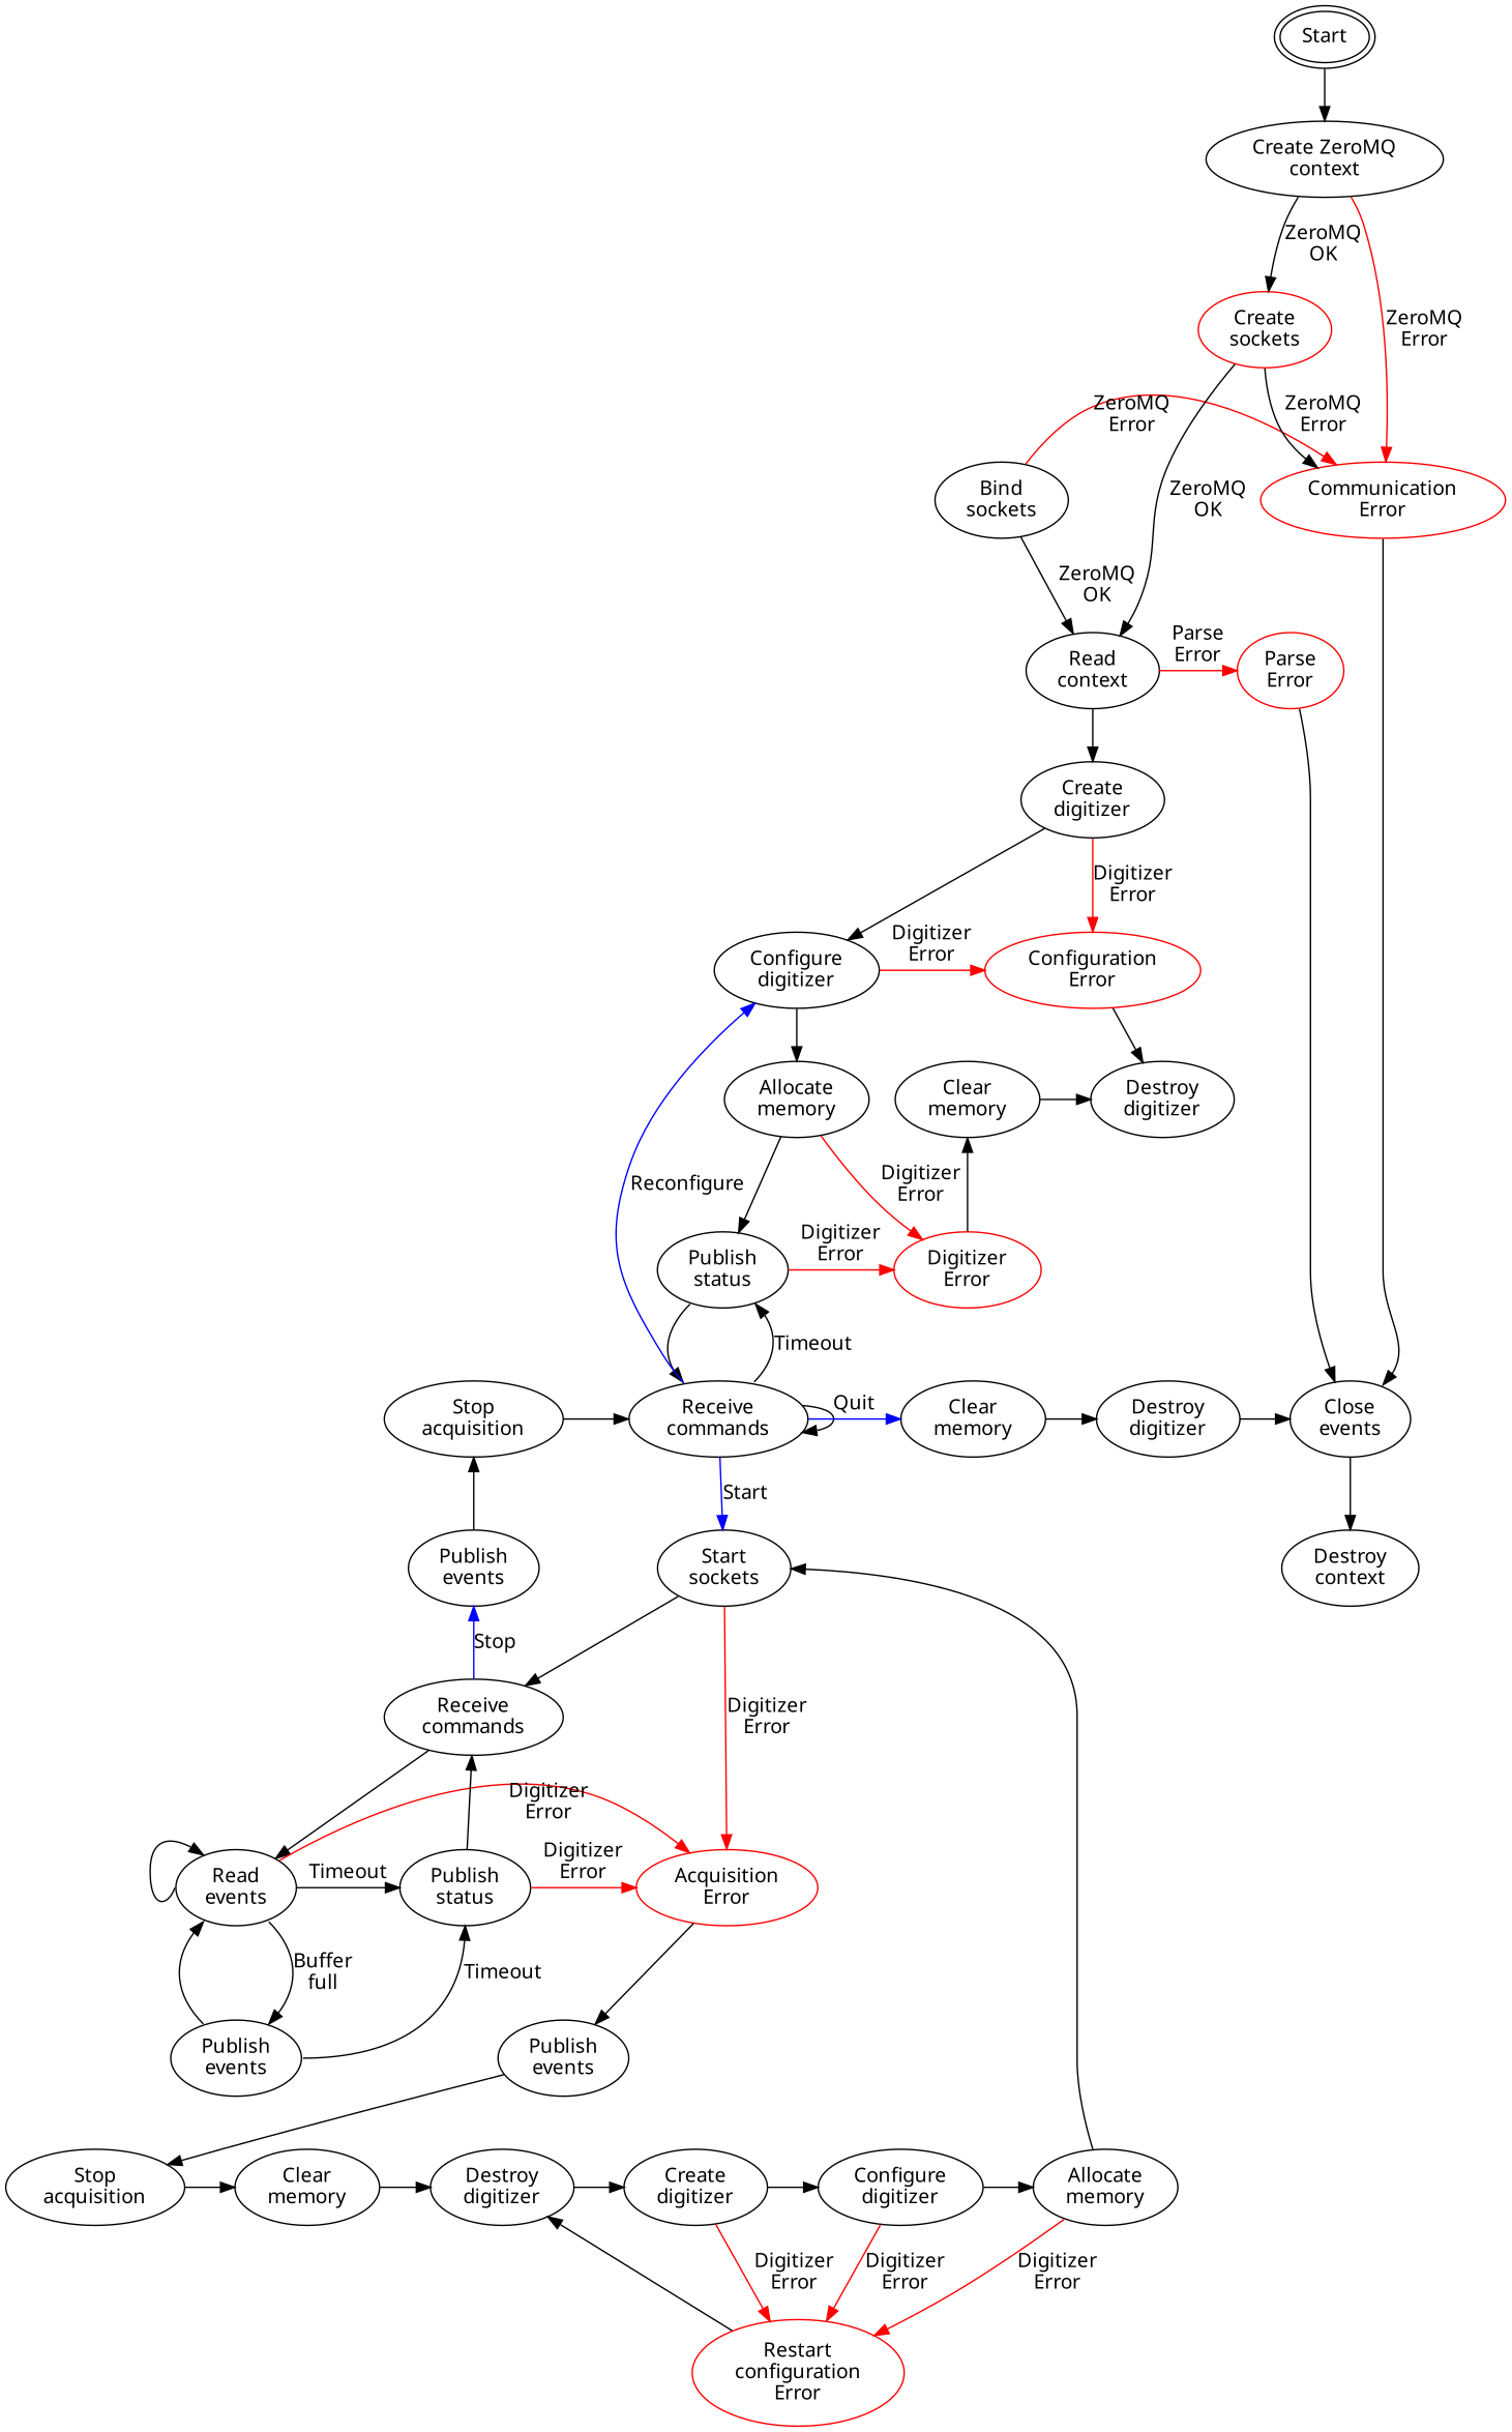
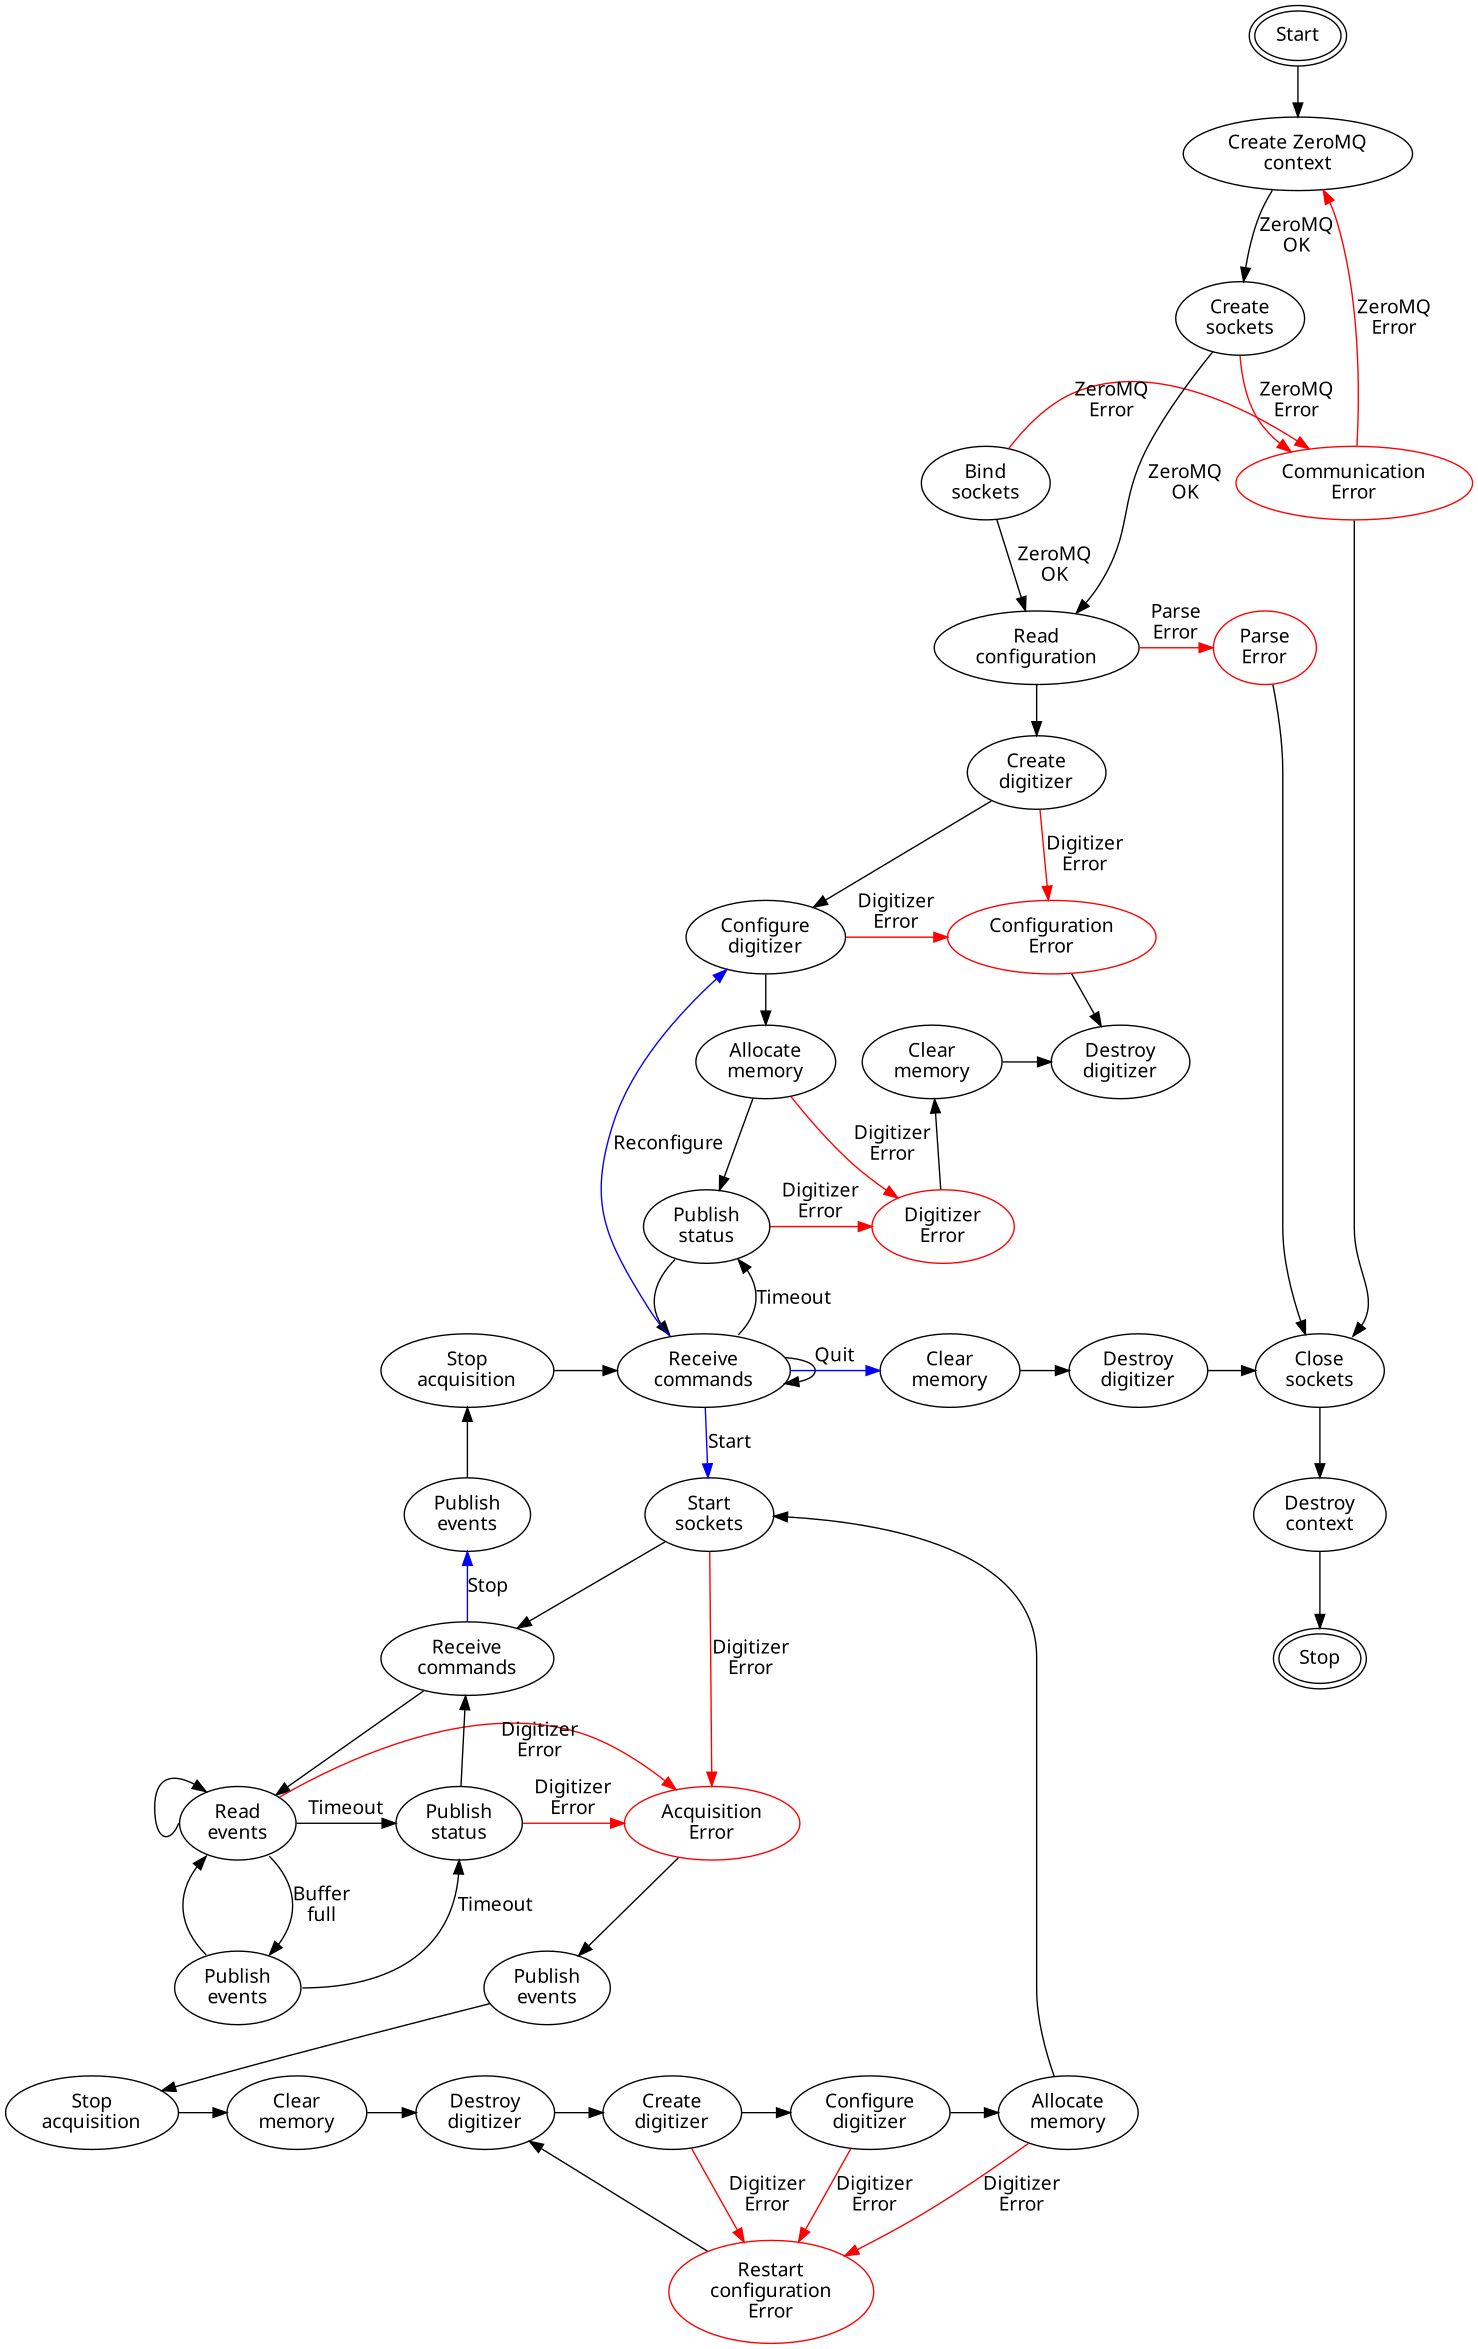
  digraph {
    node [fontname="Linux Biolinum"]
    edge [fontname="Linux Biolinum"]
    n1 [label=Start peripheries=2]
    n2 [label="Bind\nsockets"]
    n3 [color=red label="Communication\nError"]
-   n4 [label="Read\ncontext"]
+   n4 [label="Read\nconfiguration"]
    n5 [color=red label="Parse\nError"]
    n6 [label="Configure\ndigitizer"]
    n7 [color=red label="Configuration\nError"]
    n8 [label="Allocate\nmemory"]
    n9 [label="Clear\nmemory"]
    n10 [label="Destroy\ndigitizer"]
    n11 [label="Publish\nstatus"]
    n12 [color=red label="Digitizer\nError"]
    n13 [label="Start\nsockets"]
    n14 [label="Publish\nevents"]
    n15 [label="Receive\ncommands"]
    n16 [label="Stop\nacquisition"]
    n17 [label="Clear\nmemory"]
    n18 [label="Destroy\ndigitizer"]
-   n19 [label="Close\nevents"]
+   n19 [label="Close\nsockets"]
    n20 [label="Receive\ncommands"]
    n21 [label="Read\nevents"]
    n22 [label="Publish\nstatus"]
    n23 [color=red label="Acquisition\nError"]
    n24 [label="Stop\nacquisition"]
    n25 [label="Clear\nmemory"]
    n26 [label="Destroy\ndigitizer"]
    n27 [label="Create\ndigitizer"]
    n28 [label="Configure\ndigitizer"]
    n29 [label="Allocate\nmemory"]
    n30 [label="Create ZeroMQ\ncontext"]
    n31 [label="Create\ndigitizer"]
    n32 [label="Destroy\ncontext"]
    n33 [label="Publish\nevents"]
    n34 [label="Publish\nevents"]
    n35 [color=red label="Restart\nconfiguration\nError"]
-   n36 [label="Create\nsockets" color=red]
+   n36 [label="Create\nsockets"]
+   n37 [label=Stop peripheries=2]
    subgraph sub_1 {
      rank=source
      n1
    }
    subgraph sub_2 {
      rank=same
      n2
      n3
    }
    subgraph sub_3 {
      rank=same
      n4
      n5
    }
    subgraph sub_4 {
      rank=same
      n6
      n7
    }
    subgraph sub_5 {
      rank=same
      n8
      n9
      n10
    }
    subgraph sub_6 {
      rank=same
      n11
      n12
    }
    subgraph sub_7 {
      rank=same
      n13
      n14
    }
    subgraph sub_8 {
      rank=same
      n15
      n16
      n17
      n18
      n19
    }
    subgraph sub_9 {
      rank=same
      n20
    }
    subgraph sub_10 {
      rank=same
      n21
      n22
      n23
    }
    subgraph sub_11 {
      rank=same
      n24
      n25
      n26
      n27
      n28
      n29
    }
    n1 -> n30
    n2 -> n3 [color=red label="ZeroMQ\nError"]
    n2 -> n4 [label="ZeroMQ\nOK"]
    n3 -> n19 [headport=ne]
    n4 -> n5 [color=red label="Parse\nError"]
    n4 -> n31
    n5 -> n19
    n6 -> n7 [color=red label="Digitizer\nError"]
    n6 -> n8
    n7 -> n10
    n8 -> n11
    n8 -> n12 [color=red label="Digitizer\nError"]
    n9 -> n10
    n11 -> n12 [color=red label="Digitizer\nError"]
    n11 -> n15 [headport=nw tailport=sw]
    n12 -> n9
    n13 -> n20
    n13 -> n23 [color=red label="Digitizer\nError"]
    n14 -> n16 [weight=8]
    n15 -> n6 [color=blue label=Reconfigure]
    n15 -> n11 [headport=se label=Timeout tailport=ne]
    n15 -> n13 [color=blue label=Start]
    n15 -> n15
    n15 -> n17 [color=blue label=Quit]
    n16 -> n15
    n17 -> n18
    n18 -> n19
    n19 -> n32
    n20 -> n14 [color=blue label=Stop weight=8]
    n20 -> n21
    n21 -> n21 [headport=nw tailport=w]
    n21 -> n22 [label=Timeout]
    n21 -> n23 [color=red label="Digitizer\nError"]
    n21 -> n33 [headport=ne label="Buffer\nfull" tailport=se]
    n22 -> n20
    n22 -> n23 [color=red label="Digitizer\nError"]
    n23 -> n34
    n24 -> n25
    n25 -> n26
    n26 -> n27
    n27 -> n28
    n27 -> n35 [color=red label="Digitizer\nError"]
    n28 -> n29
    n28 -> n35 [color=red label="Digitizer\nError"]
    n29 -> n13
    n29 -> n35 [color=red label="Digitizer\nError"]
-   n30 -> n3 [color=red label="ZeroMQ\nError"]
+   n3 -> n30 [color=red label="ZeroMQ\nError"]
    n30 -> n36 [label="ZeroMQ\nOK"]
    n31 -> n6
    n31 -> n7 [color=red label="Digitizer\nError"]
+   n32 -> n37
    n33 -> n21 [headport=sw tailport=nw]
    n33 -> n22 [headport=s label=Timeout tailport=e]
    n34 -> n24
    n35 -> n26
-   n36 -> n3 [color=black label="ZeroMQ\nError"]
+   n36 -> n3 [color=red label="ZeroMQ\nError"]
    n36 -> n4 [label="ZeroMQ\nOK"]
  }
